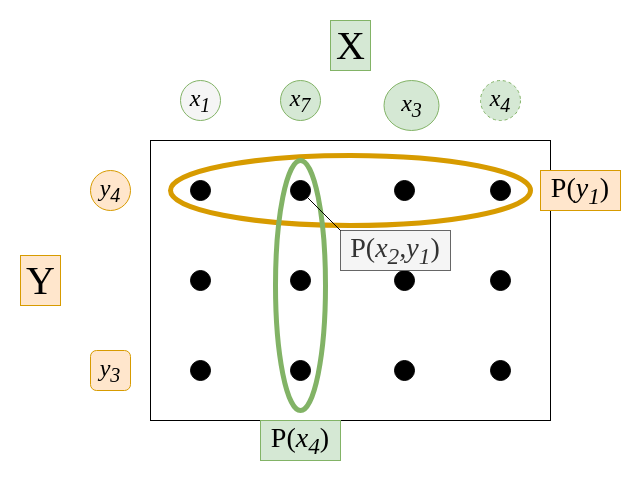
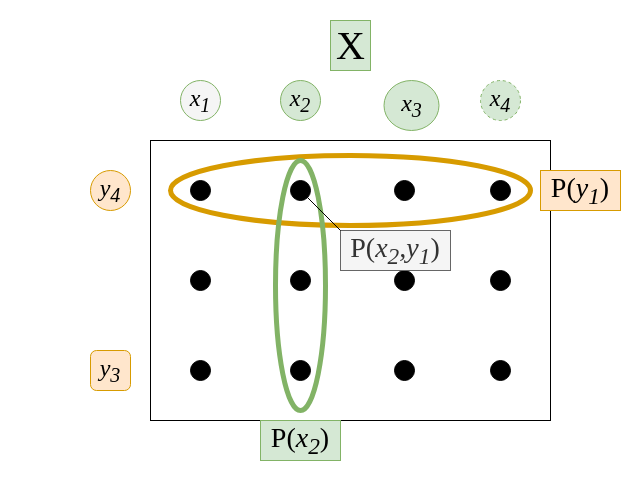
  <mxCell id="0" />
  <mxCell id="1" parent="0" />
  <mxCell id="2" value="" style="rounded=0;whiteSpace=wrap;html=1;" vertex="1" parent="1"><mxGeometry x="150" y="140" width="400" height="280" as="geometry" /></mxCell>
  <mxCell id="3" value="X" style="text;html=1;align=center;verticalAlign=middle;resizable=0;points=[];autosize=1;strokeColor=#82b366;fillColor=#d5e8d4;fontSize=40;fontFamily=Times New Roman;" vertex="1" parent="1"><mxGeometry x="330" width="40" height="50" as="geometry" y="20" /></mxCell>
- <mxCell id="4" value="Y" style="text;html=1;align=center;verticalAlign=middle;resizable=0;points=[];autosize=1;strokeColor=#d79b00;fillColor=#ffe6cc;fontSize=40;fontFamily=Times New Roman;" vertex="1" parent="1"><mxGeometry x="20" y="255" width="40" height="50" as="geometry" /></mxCell>
  <mxCell id="5" value="x&lt;span&gt;&lt;sub&gt;1&lt;/sub&gt;&lt;/span&gt;" style="ellipse;whiteSpace=wrap;html=1;fontFamily=Times New Roman;fontSize=24;fillColor=#f5f5f5;strokeColor=#82b366;fontStyle=2;" vertex="1" parent="1"><mxGeometry x="180" y="80" width="40" height="40" as="geometry" /></mxCell>
- <mxCell id="6" value="x&lt;sub&gt;7&lt;/sub&gt;" style="ellipse;whiteSpace=wrap;html=1;fontFamily=Times New Roman;fontSize=24;fillColor=#d5e8d4;strokeColor=#82b366;fontStyle=2" vertex="1" parent="1"><mxGeometry x="280" y="80" width="40" height="40" as="geometry" /></mxCell>
+ <mxCell id="6" value="x&lt;sub&gt;2&lt;/sub&gt;" style="ellipse;whiteSpace=wrap;html=1;fontFamily=Times New Roman;fontSize=24;fillColor=#d5e8d4;strokeColor=#82b366;fontStyle=2" vertex="1" parent="1"><mxGeometry x="280" y="80" width="40" height="40" as="geometry" /></mxCell>
  <mxCell id="7" value="x&lt;sub&gt;3&lt;/sub&gt;" style="ellipse;whiteSpace=wrap;html=1;fontFamily=Times New Roman;fontSize=24;fillColor=#d5e8d4;strokeColor=#82b366;fontStyle=2" vertex="1" parent="1"><mxGeometry x="383.5" y="80" width="55" height="50" as="geometry" /></mxCell>
  <mxCell id="8" value="x&lt;sub&gt;4&lt;/sub&gt;" style="ellipse;whiteSpace=wrap;html=1;fontFamily=Times New Roman;fontSize=24;fillColor=#d5e8d4;strokeColor=#82b366;fontStyle=2;dashed=1;" vertex="1" parent="1"><mxGeometry x="480" y="80" width="40" height="40" as="geometry" /></mxCell>
  <mxCell id="9" value="y&lt;sub&gt;4&lt;/sub&gt;" style="ellipse;whiteSpace=wrap;html=1;fontFamily=Times New Roman;fontSize=24;fillColor=#ffe6cc;strokeColor=#d79b00;fontStyle=2" vertex="1" parent="1"><mxGeometry x="90" y="170" width="40" height="40" as="geometry" /></mxCell>
  <mxCell id="10" value="y&lt;sub&gt;3&lt;/sub&gt;" style="whiteSpace=wrap;html=1;fontFamily=Times New Roman;fontSize=24;fillColor=#ffe6cc;strokeColor=#d79b00;fontStyle=2;rounded=1;" vertex="1" parent="1"><mxGeometry x="90" y="350" width="40" height="40" as="geometry" /></mxCell>
  <mxCell id="11" value="" style="ellipse;whiteSpace=wrap;html=1;aspect=fixed;fontFamily=Times New Roman;fontSize=28;fillColor=#000000;" vertex="1" parent="1"><mxGeometry x="490" y="180" width="20" height="20" as="geometry" /></mxCell>
  <mxCell id="12" value="" style="ellipse;whiteSpace=wrap;html=1;aspect=fixed;fontFamily=Times New Roman;fontSize=28;fillColor=#000000;" vertex="1" parent="1"><mxGeometry x="190" y="180" width="20" height="20" as="geometry" /></mxCell>
  <mxCell id="13" value="" style="ellipse;whiteSpace=wrap;html=1;aspect=fixed;fontFamily=Times New Roman;fontSize=28;fillColor=#000000;" vertex="1" parent="1"><mxGeometry x="290" y="180" width="20" height="20" as="geometry" /></mxCell>
  <mxCell id="14" value="" style="ellipse;whiteSpace=wrap;html=1;aspect=fixed;fontFamily=Times New Roman;fontSize=28;fillColor=#000000;" vertex="1" parent="1"><mxGeometry x="394" y="180" width="20" height="20" as="geometry" /></mxCell>
  <mxCell id="15" value="" style="ellipse;whiteSpace=wrap;html=1;aspect=fixed;fontFamily=Times New Roman;fontSize=28;fillColor=#000000;" vertex="1" parent="1"><mxGeometry x="490" y="270" width="20" height="20" as="geometry" /></mxCell>
  <mxCell id="16" value="" style="ellipse;whiteSpace=wrap;html=1;aspect=fixed;fontFamily=Times New Roman;fontSize=28;fillColor=#000000;" vertex="1" parent="1"><mxGeometry x="190" y="270" width="20" height="20" as="geometry" /></mxCell>
  <mxCell id="17" value="" style="ellipse;whiteSpace=wrap;html=1;aspect=fixed;fontFamily=Times New Roman;fontSize=28;fillColor=#000000;" vertex="1" parent="1"><mxGeometry x="290" y="270" width="20" height="20" as="geometry" /></mxCell>
  <mxCell id="18" value="" style="ellipse;whiteSpace=wrap;html=1;aspect=fixed;fontFamily=Times New Roman;fontSize=28;fillColor=#000000;" vertex="1" parent="1"><mxGeometry x="394" y="270" width="20" height="20" as="geometry" /></mxCell>
  <mxCell id="19" value="" style="ellipse;whiteSpace=wrap;html=1;aspect=fixed;fontFamily=Times New Roman;fontSize=28;fillColor=#000000;" vertex="1" parent="1"><mxGeometry x="490" y="360" width="20" height="20" as="geometry" /></mxCell>
  <mxCell id="20" value="" style="ellipse;whiteSpace=wrap;html=1;aspect=fixed;fontFamily=Times New Roman;fontSize=28;fillColor=#000000;" vertex="1" parent="1"><mxGeometry x="190" y="360" width="20" height="20" as="geometry" /></mxCell>
  <mxCell id="21" value="" style="ellipse;whiteSpace=wrap;html=1;aspect=fixed;fontFamily=Times New Roman;fontSize=28;fillColor=#000000;" vertex="1" parent="1"><mxGeometry x="290" y="360" width="20" height="20" as="geometry" /></mxCell>
  <mxCell id="22" value="" style="ellipse;whiteSpace=wrap;html=1;aspect=fixed;fontFamily=Times New Roman;fontSize=28;fillColor=#000000;" vertex="1" parent="1"><mxGeometry x="394" y="360" width="20" height="20" as="geometry" /></mxCell>
  <mxCell id="23" value="" style="ellipse;whiteSpace=wrap;html=1;fontFamily=Times New Roman;fontSize=28;fillColor=none;strokeColor=#d79b00;strokeWidth=5;" vertex="1" parent="1"><mxGeometry x="170" y="155" width="360" height="70" as="geometry" /></mxCell>
  <mxCell id="24" value="" style="ellipse;whiteSpace=wrap;html=1;fontFamily=Times New Roman;fontSize=28;fillColor=none;strokeColor=#82b366;strokeWidth=5;" vertex="1" parent="1"><mxGeometry x="275" y="160" width="50" height="250" as="geometry" /></mxCell>
  <mxCell id="25" value="&lt;div style=&quot;font-size: 28px&quot;&gt;&lt;font style=&quot;font-size: 28px&quot;&gt;P(&lt;i&gt;y&lt;sub&gt;1&lt;/sub&gt;&lt;/i&gt;)&lt;/font&gt;&lt;/div&gt;" style="text;html=1;strokeColor=#d79b00;fillColor=#ffe6cc;align=center;verticalAlign=middle;whiteSpace=wrap;rounded=0;fontFamily=Times New Roman;fontSize=28;" vertex="1" parent="1"><mxGeometry x="540" y="170" width="80" height="40" as="geometry" /></mxCell>
- <mxCell id="26" value="&lt;div style=&quot;font-size: 28px&quot;&gt;&lt;font style=&quot;font-size: 28px&quot;&gt;P(&lt;i&gt;x&lt;sub&gt;4&lt;/sub&gt;&lt;/i&gt;)&lt;/font&gt;&lt;/div&gt;" style="text;html=1;strokeColor=#82b366;fillColor=#d5e8d4;align=center;verticalAlign=middle;whiteSpace=wrap;rounded=0;fontFamily=Times New Roman;fontSize=28;" vertex="1" parent="1"><mxGeometry x="260" y="420" width="80" height="40" as="geometry" /></mxCell>
+ <mxCell id="26" value="&lt;div style=&quot;font-size: 28px&quot;&gt;&lt;font style=&quot;font-size: 28px&quot;&gt;P(&lt;i&gt;x&lt;sub&gt;2&lt;/sub&gt;&lt;/i&gt;)&lt;/font&gt;&lt;/div&gt;" style="text;html=1;strokeColor=#82b366;fillColor=#d5e8d4;align=center;verticalAlign=middle;whiteSpace=wrap;rounded=0;fontFamily=Times New Roman;fontSize=28;" vertex="1" parent="1"><mxGeometry x="260" y="420" width="80" height="40" as="geometry" /></mxCell>
  <mxCell id="27" value="&lt;div style=&quot;font-size: 28px&quot;&gt;&lt;font style=&quot;font-size: 28px&quot;&gt;P(&lt;i&gt;x&lt;sub&gt;2&lt;/sub&gt;,y&lt;sub&gt;1&lt;/sub&gt;&lt;/i&gt;)&lt;/font&gt;&lt;/div&gt;" style="text;html=1;align=center;verticalAlign=middle;whiteSpace=wrap;rounded=0;fontFamily=Times New Roman;fontSize=28;fillColor=#f5f5f5;fontColor=#333333;strokeColor=#666666;" vertex="1" parent="1"><mxGeometry x="340" y="230" width="110" height="40" as="geometry" /></mxCell>
  <mxCell id="28" value="" style="endArrow=none;html=1;rounded=0;fontFamily=Times New Roman;fontSize=28;exitX=0;exitY=0;exitDx=0;exitDy=0;" edge="1" parent="1" source="27" target="13"><mxGeometry width="50" height="50" relative="1" as="geometry"><mxPoint x="380" y="380" as="sourcePoint" /><mxPoint x="430" y="330" as="targetPoint" /></mxGeometry></mxCell>
